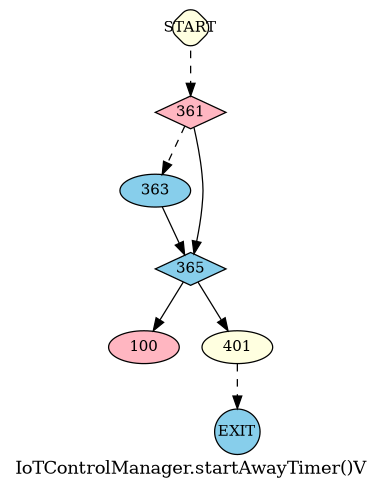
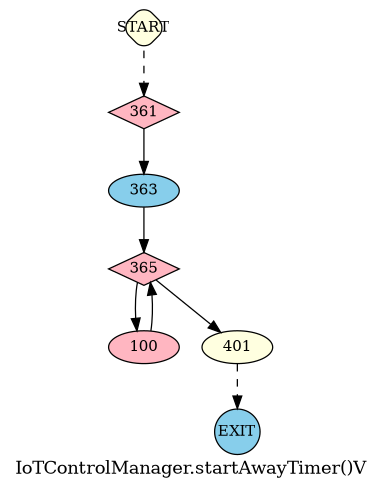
  digraph {
    label="IoTControlManager.startAwayTimer()V"
    node [fillcolor=skyblue fixedsize=true fontsize=12 shape=ellipse style=filled]
    edge [style=solid]
    n1 [fillcolor=lightpink height=0.36 label=361 shape=diamond width=0.78]
    n2 [height=0.36 label=363 width=0.78]
-   n3 [height=0.36 label=365 shape=diamond width=0.78]
+   n3 [fillcolor=lightpink height=0.36 label=365 shape=diamond width=0.78]
    n4 [fillcolor=lightpink height=0.36 label=100 width=0.78]
    n5 [fillcolor=lightyellow height=0.36 label=401 width=0.78]
    n6 [height=0.5 label=EXIT style="filled, rounded" width=0.5]
    n7 [fillcolor=lightyellow height=0.5 label=START shape=diamond style="filled, rounded" width=0.5]
-   n1 -> n2 [style=dashed]
+   n1 -> n2
    n2 -> n3
    n3 -> n4
    n3 -> n5
-   n1 -> n3
+   n4 -> n3
    n5 -> n6 [style=dashed]
    n7 -> n1 [style=dashed]
  }
